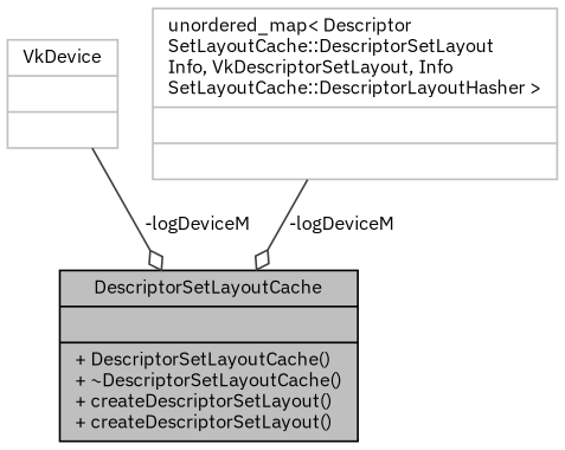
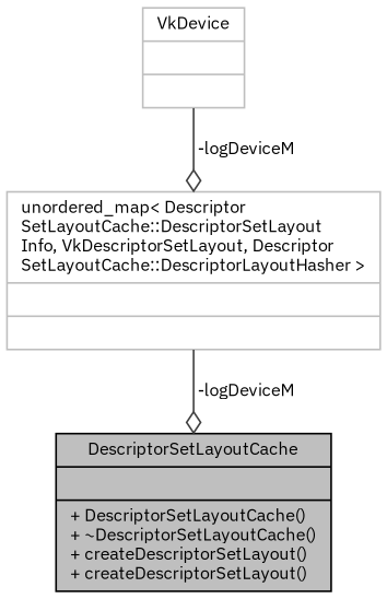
  digraph {
    fontname="IBM Plex Sans"
    node [color=grey75 fillcolor=white fontname="IBM Plex Sans" fontsize=10 shape=record style=filled]
    edge [arrowhead=odiamond color=grey25 fontname="IBM Plex Sans" fontsize=10 labelfontname=Helvetica labelfontsize=10 style=solid]
    n1 [color=black fillcolor=grey75 fontcolor=black height=0.2 label="{DescriptorSetLayoutCache\n||+ DescriptorSetLayoutCache()\l+ ~DescriptorSetLayoutCache()\l+ createDescriptorSetLayout()\l+ createDescriptorSetLayout()\l}" width=0.4]
    n2 [height=0.2 label="{VkDevice\n||}" width=0.4]
-   n3 [height=0.2 label="{unordered_map\< Descriptor\lSetLayoutCache::DescriptorSetLayout\lInfo, VkDescriptorSetLayout, Info\lSetLayoutCache::DescriptorLayoutHasher \>\n||}" width=0.4]
-   n2 -> n1 [label=" -logDeviceM"]
+   n3 [height=0.2 label="{unordered_map\< Descriptor\lSetLayoutCache::DescriptorSetLayout\lInfo, VkDescriptorSetLayout, Descriptor\lSetLayoutCache::DescriptorLayoutHasher \>\n||}" width=0.4]
+   n2 -> n3 [label=" -logDeviceM"]
    n3 -> n1 [label=" -logDeviceM"]
  }
